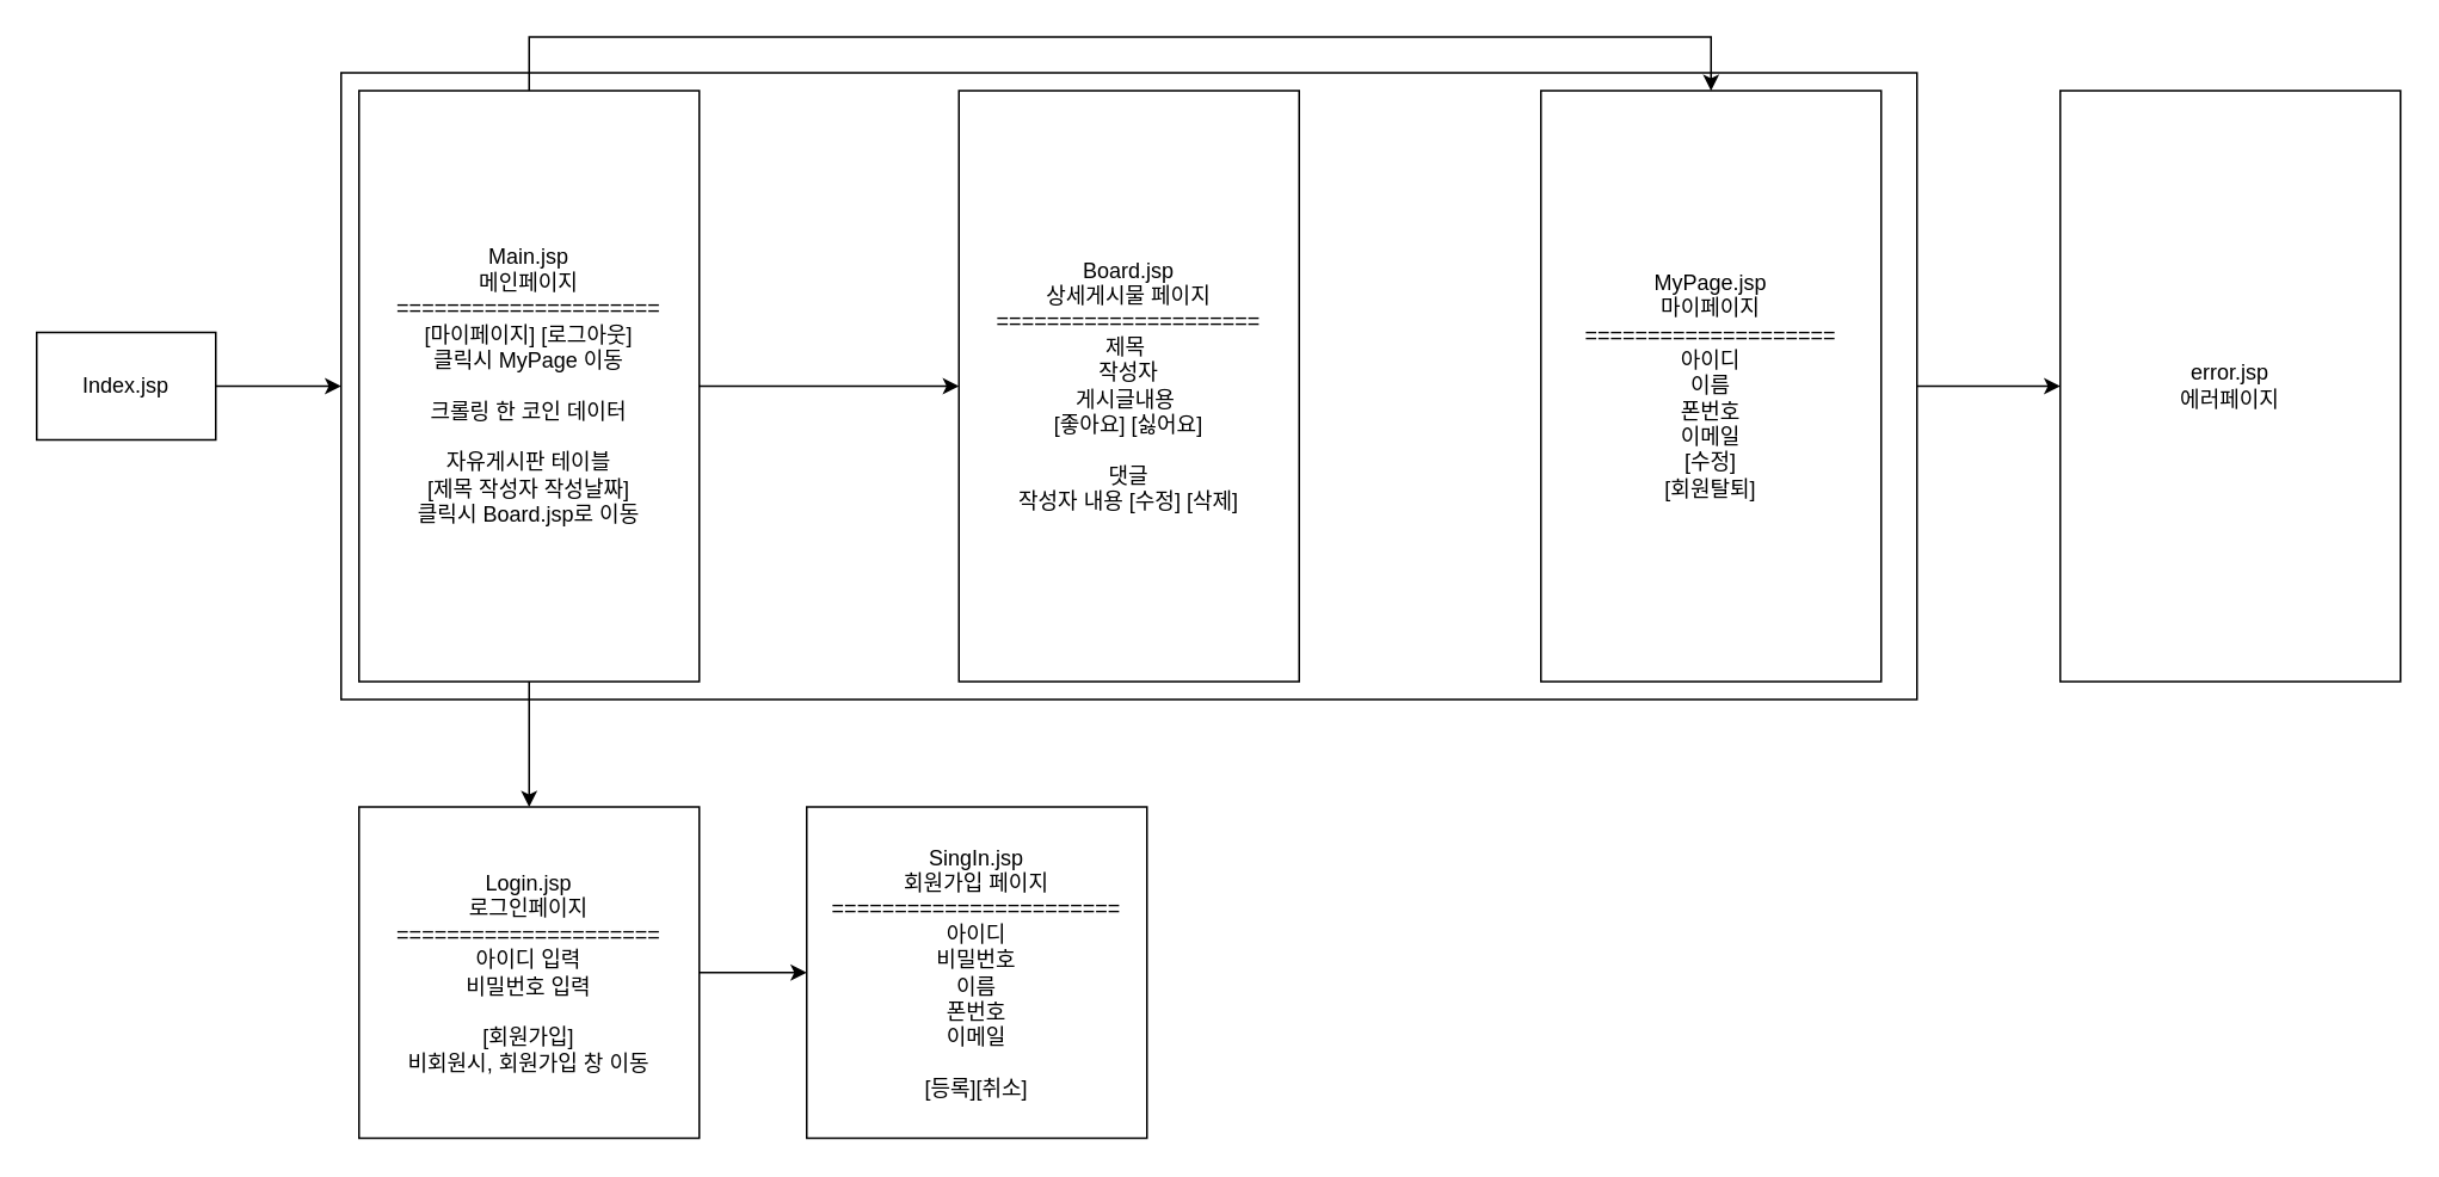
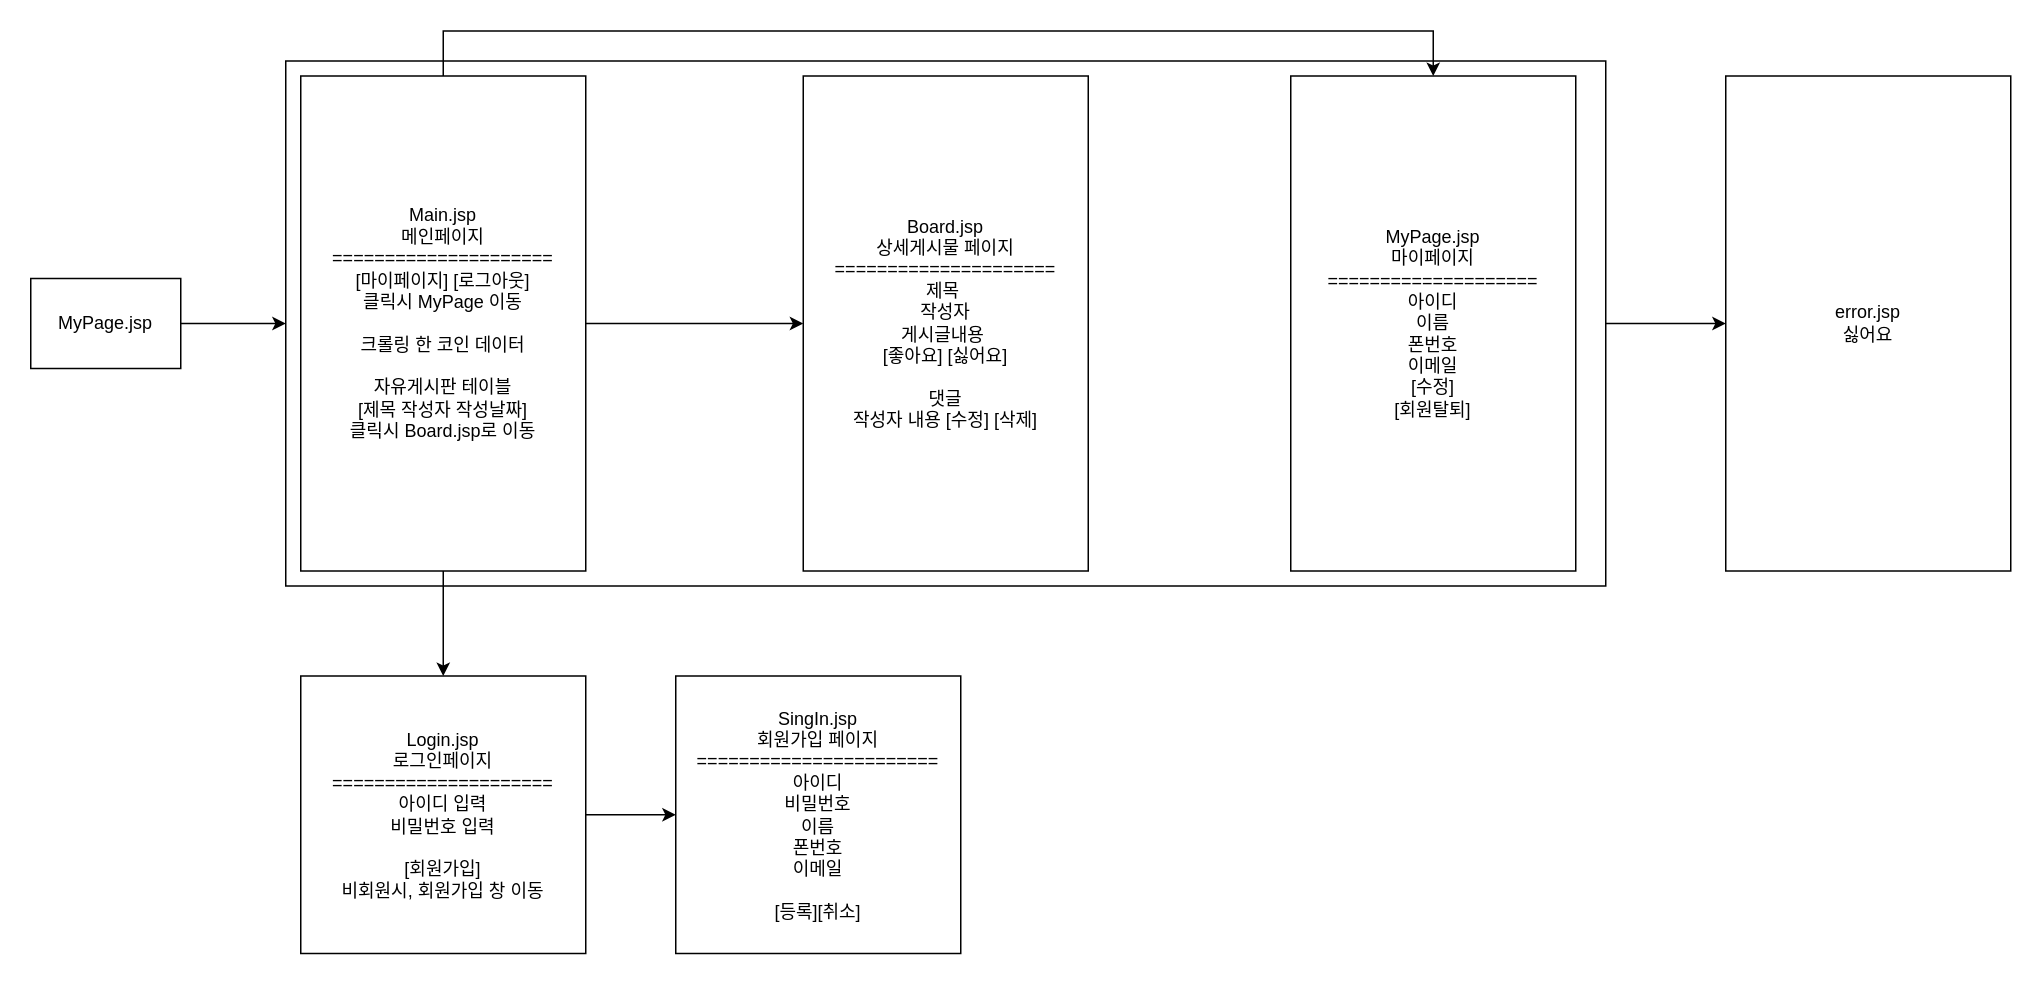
  <mxCell id="0" />
  <mxCell id="1" parent="0" />
  <mxCell id="2" style="edgeStyle=orthogonalEdgeStyle;rounded=0;orthogonalLoop=1;jettySize=auto;html=1;" edge="1" parent="1" source="3"><mxGeometry relative="1" as="geometry"><mxPoint x="1150" y="215" as="targetPoint" /></mxGeometry></mxCell>
  <mxCell id="3" value="" style="rounded=0;whiteSpace=wrap;html=1;" vertex="1" parent="1"><mxGeometry x="190" y="40" width="880" height="350" as="geometry" /></mxCell>
  <mxCell id="4" style="edgeStyle=orthogonalEdgeStyle;rounded=0;orthogonalLoop=1;jettySize=auto;html=1;entryX=0;entryY=0.5;entryDx=0;entryDy=0;" edge="1" parent="1" source="5" target="3"><mxGeometry relative="1" as="geometry" /></mxCell>
- <mxCell id="5" value="Index.jsp" style="rounded=0;whiteSpace=wrap;html=1;" vertex="1" parent="1"><mxGeometry x="20" y="185" width="100" height="60" as="geometry" /></mxCell>
+ <mxCell id="5" value="MyPage.jsp" style="rounded=0;whiteSpace=wrap;html=1;" vertex="1" parent="1"><mxGeometry x="20" y="185" width="100" height="60" as="geometry" /></mxCell>
  <mxCell id="6" style="edgeStyle=orthogonalEdgeStyle;rounded=0;orthogonalLoop=1;jettySize=auto;html=1;" edge="1" parent="1" source="9" target="14"><mxGeometry relative="1" as="geometry" /></mxCell>
  <mxCell id="7" style="edgeStyle=orthogonalEdgeStyle;rounded=0;orthogonalLoop=1;jettySize=auto;html=1;exitX=0.5;exitY=0;exitDx=0;exitDy=0;entryX=0.5;entryY=0;entryDx=0;entryDy=0;" edge="1" parent="1" source="9" target="12"><mxGeometry relative="1" as="geometry"><mxPoint x="970" y="-10" as="targetPoint" /><Array as="points"><mxPoint x="295" y="20" /><mxPoint x="955" y="20" /></Array></mxGeometry></mxCell>
  <mxCell id="8" style="edgeStyle=orthogonalEdgeStyle;rounded=0;orthogonalLoop=1;jettySize=auto;html=1;entryX=0;entryY=0.5;entryDx=0;entryDy=0;" edge="1" parent="1" source="9" target="11"><mxGeometry relative="1" as="geometry" /></mxCell>
  <mxCell id="9" value="Main.jsp&lt;br&gt;메인페이지&lt;br&gt;=====================&lt;br&gt;[마이페이지] [로그아웃]&lt;br&gt;클릭시 MyPage 이동&lt;br&gt;&lt;br&gt;크롤링 한 코인 데이터&lt;br&gt;&lt;br&gt;자유게시판 테이블&lt;br&gt;[제목 작성자 작성날짜]&lt;br&gt;클릭시 Board.jsp로 이동" style="rounded=0;whiteSpace=wrap;html=1;" vertex="1" parent="1"><mxGeometry x="200" y="50" width="190" height="330" as="geometry" /></mxCell>
  <mxCell id="10" style="edgeStyle=orthogonalEdgeStyle;rounded=0;orthogonalLoop=1;jettySize=auto;html=1;exitX=0.5;exitY=1;exitDx=0;exitDy=0;" edge="1" parent="1" source="3" target="3"><mxGeometry relative="1" as="geometry" /></mxCell>
  <mxCell id="11" value="Board.jsp&lt;br&gt;상세게시물 페이지&lt;br&gt;=====================&lt;br&gt;제목&amp;nbsp;&lt;br&gt;작성자&lt;br&gt;게시글내용&amp;nbsp;&lt;br&gt;[좋아요] [싫어요]&lt;br&gt;&lt;br&gt;댓글&lt;br&gt;작성자 내용 [수정] [삭제]" style="rounded=0;whiteSpace=wrap;html=1;" vertex="1" parent="1"><mxGeometry x="535" y="50" width="190" height="330" as="geometry" /></mxCell>
  <mxCell id="12" value="MyPage.jsp&lt;br&gt;마이페이지&lt;br&gt;====================&lt;br&gt;아이디&lt;br&gt;이름&lt;br&gt;폰번호&lt;br&gt;이메일&lt;br&gt;[수정]&lt;br&gt;[회원탈퇴]" style="rounded=0;whiteSpace=wrap;html=1;" vertex="1" parent="1"><mxGeometry x="860" y="50" width="190" height="330" as="geometry" /></mxCell>
  <mxCell id="13" style="edgeStyle=orthogonalEdgeStyle;rounded=0;orthogonalLoop=1;jettySize=auto;html=1;entryX=0;entryY=0.5;entryDx=0;entryDy=0;" edge="1" parent="1" source="14" target="15"><mxGeometry relative="1" as="geometry" /></mxCell>
  <mxCell id="14" value="Login.jsp&lt;br&gt;로그인페이지&lt;br&gt;=====================&lt;br&gt;아이디 입력&lt;br&gt;비밀번호 입력&lt;br&gt;&lt;br&gt;[회원가입]&lt;br&gt;비회원시, 회원가입 창 이동" style="rounded=0;whiteSpace=wrap;html=1;" vertex="1" parent="1"><mxGeometry x="200" y="450" width="190" height="185" as="geometry" /></mxCell>
  <mxCell id="15" value="SingIn.jsp&lt;br&gt;회원가입 페이지&lt;br&gt;=======================&lt;br&gt;아이디&lt;br&gt;비밀번호&lt;br&gt;이름&lt;br&gt;폰번호&lt;br&gt;이메일&lt;br&gt;&lt;br&gt;[등록][취소]" style="rounded=0;whiteSpace=wrap;html=1;" vertex="1" parent="1"><mxGeometry x="450" y="450" width="190" height="185" as="geometry" /></mxCell>
- <mxCell id="16" value="error.jsp&lt;br&gt;에러페이지" style="rounded=0;whiteSpace=wrap;html=1;" vertex="1" parent="1"><mxGeometry x="1150" y="50" width="190" height="330" as="geometry" /></mxCell>
+ <mxCell id="16" value="error.jsp&lt;br&gt;싫어요" style="rounded=0;whiteSpace=wrap;html=1;" vertex="1" parent="1"><mxGeometry x="1150" y="50" width="190" height="330" as="geometry" /></mxCell>
